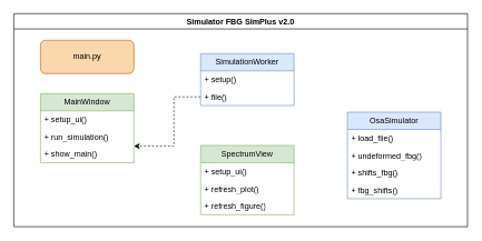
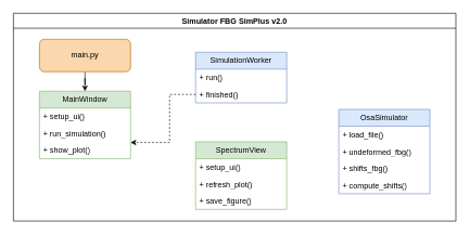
  <mxCell id="0" />
  <mxCell id="1" parent="0" />
  <mxCell id="2" value="Simulator FBG SimPlus v2.0" style="swimlane;whiteSpace=wrap;html=1;" vertex="1" parent="1"><mxGeometry x="20" y="20" width="680" height="320" as="geometry" /></mxCell>
+ <mxCell id="3" style="edgeStyle=orthogonalEdgeStyle;rounded=0;orthogonalLoop=1;jettySize=auto;html=1;exitX=0.5;exitY=1;exitDx=0;exitDy=0;" edge="1" parent="2" source="4" target="5"><mxGeometry relative="1" as="geometry" /></mxCell>
  <mxCell id="4" value="main.py" style="rounded=1;whiteSpace=wrap;html=1;fillColor=#fad7ac;strokeColor=#b46504;" vertex="1" parent="2"><mxGeometry x="40" y="40" width="140" height="50" as="geometry" /></mxCell>
  <mxCell id="5" value="MainWindow" style="swimlane;fontStyle=0;childLayout=stackLayout;horizontal=1;startSize=26;fillColor=#d5e8d4;horizontalStack=0;resizeParent=1;resizeParentMax=0;resizeLast=0;collapsible=1;marginBottom=0;whiteSpace=wrap;html=1;strokeColor=#82b366;" vertex="1" parent="2"><mxGeometry x="40" y="120" width="140" height="104" as="geometry" /></mxCell>
  <mxCell id="6" value="+ setup_ui()" style="text;strokeColor=none;fillColor=none;align=left;verticalAlign=top;spacingLeft=4;spacingRight=4;overflow=hidden;rotatable=0;points=[[0,0.5],[1,0.5]];portConstraint=eastwest;whiteSpace=wrap;html=1;" vertex="1" parent="5"><mxGeometry y="26" width="140" height="26" as="geometry" /></mxCell>
  <mxCell id="7" value="+ run_simulation()" style="text;strokeColor=none;fillColor=none;align=left;verticalAlign=top;spacingLeft=4;spacingRight=4;overflow=hidden;rotatable=0;points=[[0,0.5],[1,0.5]];portConstraint=eastwest;whiteSpace=wrap;html=1;" vertex="1" parent="5"><mxGeometry y="52" width="140" height="26" as="geometry" /></mxCell>
- <mxCell id="8" value="+ show_main()" style="text;strokeColor=none;fillColor=none;align=left;verticalAlign=top;spacingLeft=4;spacingRight=4;overflow=hidden;rotatable=0;points=[[0,0.5],[1,0.5]];portConstraint=eastwest;whiteSpace=wrap;html=1;" vertex="1" parent="5"><mxGeometry y="78" width="140" height="26" as="geometry" /></mxCell>
+ <mxCell id="8" value="+ show_plot()" style="text;strokeColor=none;fillColor=none;align=left;verticalAlign=top;spacingLeft=4;spacingRight=4;overflow=hidden;rotatable=0;points=[[0,0.5],[1,0.5]];portConstraint=eastwest;whiteSpace=wrap;html=1;" vertex="1" parent="5"><mxGeometry y="78" width="140" height="26" as="geometry" /></mxCell>
  <mxCell id="9" value="SpectrumView" style="swimlane;fontStyle=0;childLayout=stackLayout;horizontal=1;startSize=26;fillColor=#d5e8d4;horizontalStack=0;resizeParent=1;resizeParentMax=0;resizeLast=0;collapsible=1;marginBottom=0;whiteSpace=wrap;html=1;strokeColor=#82b366;" vertex="1" parent="2"><mxGeometry x="280" y="198" width="140" height="104" as="geometry" /></mxCell>
  <mxCell id="10" value="+ setup_ui()" style="text;strokeColor=none;fillColor=none;align=left;verticalAlign=top;spacingLeft=4;spacingRight=4;overflow=hidden;rotatable=0;points=[[0,0.5],[1,0.5]];portConstraint=eastwest;whiteSpace=wrap;html=1;" vertex="1" parent="9"><mxGeometry y="26" width="140" height="26" as="geometry" /></mxCell>
  <mxCell id="11" value="+ refresh_plot()" style="text;strokeColor=none;fillColor=none;align=left;verticalAlign=top;spacingLeft=4;spacingRight=4;overflow=hidden;rotatable=0;points=[[0,0.5],[1,0.5]];portConstraint=eastwest;whiteSpace=wrap;html=1;" vertex="1" parent="9"><mxGeometry y="52" width="140" height="26" as="geometry" /></mxCell>
- <mxCell id="12" value="+ refresh_figure()" style="text;strokeColor=none;fillColor=none;align=left;verticalAlign=top;spacingLeft=4;spacingRight=4;overflow=hidden;rotatable=0;points=[[0,0.5],[1,0.5]];portConstraint=eastwest;whiteSpace=wrap;html=1;" vertex="1" parent="9"><mxGeometry y="78" width="140" height="26" as="geometry" /></mxCell>
+ <mxCell id="12" value="+ save_figure()" style="text;strokeColor=none;fillColor=none;align=left;verticalAlign=top;spacingLeft=4;spacingRight=4;overflow=hidden;rotatable=0;points=[[0,0.5],[1,0.5]];portConstraint=eastwest;whiteSpace=wrap;html=1;" vertex="1" parent="9"><mxGeometry y="78" width="140" height="26" as="geometry" /></mxCell>
  <mxCell id="13" value="SimulationWorker" style="swimlane;fontStyle=0;childLayout=stackLayout;horizontal=1;startSize=26;fillColor=#dae8fc;horizontalStack=0;resizeParent=1;resizeParentMax=0;resizeLast=0;collapsible=1;marginBottom=0;whiteSpace=wrap;html=1;strokeColor=#6c8ebf;" vertex="1" parent="2"><mxGeometry x="280" y="60" width="140" height="78" as="geometry" /></mxCell>
- <mxCell id="14" value="+ setup()" style="text;strokeColor=none;fillColor=none;align=left;verticalAlign=top;spacingLeft=4;spacingRight=4;overflow=hidden;rotatable=0;points=[[0,0.5],[1,0.5]];portConstraint=eastwest;whiteSpace=wrap;html=1;" vertex="1" parent="13"><mxGeometry y="26" width="140" height="26" as="geometry" /></mxCell>
- <mxCell id="15" value="+ file()" style="text;strokeColor=none;fillColor=none;align=left;verticalAlign=top;spacingLeft=4;spacingRight=4;overflow=hidden;rotatable=0;points=[[0,0.5],[1,0.5]];portConstraint=eastwest;whiteSpace=wrap;html=1;" vertex="1" parent="13"><mxGeometry y="52" width="140" height="26" as="geometry" /></mxCell>
+ <mxCell id="14" value="+ run()" style="text;strokeColor=none;fillColor=none;align=left;verticalAlign=top;spacingLeft=4;spacingRight=4;overflow=hidden;rotatable=0;points=[[0,0.5],[1,0.5]];portConstraint=eastwest;whiteSpace=wrap;html=1;" vertex="1" parent="13"><mxGeometry y="26" width="140" height="26" as="geometry" /></mxCell>
+ <mxCell id="15" value="+ finished()" style="text;strokeColor=none;fillColor=none;align=left;verticalAlign=top;spacingLeft=4;spacingRight=4;overflow=hidden;rotatable=0;points=[[0,0.5],[1,0.5]];portConstraint=eastwest;whiteSpace=wrap;html=1;" vertex="1" parent="13"><mxGeometry y="52" width="140" height="26" as="geometry" /></mxCell>
  <mxCell id="16" value="OsaSimulator" style="swimlane;fontStyle=0;childLayout=stackLayout;horizontal=1;startSize=26;fillColor=#dae8fc;horizontalStack=0;resizeParent=1;resizeParentMax=0;resizeLast=0;collapsible=1;marginBottom=0;whiteSpace=wrap;html=1;strokeColor=#6c8ebf;" vertex="1" parent="2"><mxGeometry x="500" y="148" width="140" height="130" as="geometry" /></mxCell>
  <mxCell id="17" value="+ load_file()" style="text;strokeColor=none;fillColor=none;align=left;verticalAlign=top;spacingLeft=4;spacingRight=4;overflow=hidden;rotatable=0;points=[[0,0.5],[1,0.5]];portConstraint=eastwest;whiteSpace=wrap;html=1;" vertex="1" parent="16"><mxGeometry y="26" width="140" height="26" as="geometry" /></mxCell>
  <mxCell id="18" value="+ undeformed_fbg()" style="text;strokeColor=none;fillColor=none;align=left;verticalAlign=top;spacingLeft=4;spacingRight=4;overflow=hidden;rotatable=0;points=[[0,0.5],[1,0.5]];portConstraint=eastwest;whiteSpace=wrap;html=1;" vertex="1" parent="16"><mxGeometry y="52" width="140" height="26" as="geometry" /></mxCell>
  <mxCell id="19" value="+ shifts_fbg()&lt;br&gt;" style="text;strokeColor=none;fillColor=none;align=left;verticalAlign=top;spacingLeft=4;spacingRight=4;overflow=hidden;rotatable=0;points=[[0,0.5],[1,0.5]];portConstraint=eastwest;whiteSpace=wrap;html=1;" vertex="1" parent="16"><mxGeometry y="78" width="140" height="26" as="geometry" /></mxCell>
- <mxCell id="20" value="+ fbg_shifts()" style="text;strokeColor=none;fillColor=none;align=left;verticalAlign=top;spacingLeft=4;spacingRight=4;overflow=hidden;rotatable=0;points=[[0,0.5],[1,0.5]];portConstraint=eastwest;whiteSpace=wrap;html=1;" vertex="1" parent="16"><mxGeometry y="104" width="140" height="26" as="geometry" /></mxCell>
+ <mxCell id="20" value="+ compute_shifts()" style="text;strokeColor=none;fillColor=none;align=left;verticalAlign=top;spacingLeft=4;spacingRight=4;overflow=hidden;rotatable=0;points=[[0,0.5],[1,0.5]];portConstraint=eastwest;whiteSpace=wrap;html=1;" vertex="1" parent="16"><mxGeometry y="104" width="140" height="26" as="geometry" /></mxCell>
  <mxCell id="21" style="edgeStyle=orthogonalEdgeStyle;rounded=0;orthogonalLoop=1;jettySize=auto;html=1;exitX=0;exitY=0.5;exitDx=0;exitDy=0;dashed=1;" edge="1" parent="2" source="15"><mxGeometry relative="1" as="geometry"><mxPoint x="180" y="199" as="targetPoint" /><Array as="points"><mxPoint x="240" y="125" /><mxPoint x="240" y="199" /></Array></mxGeometry></mxCell>
